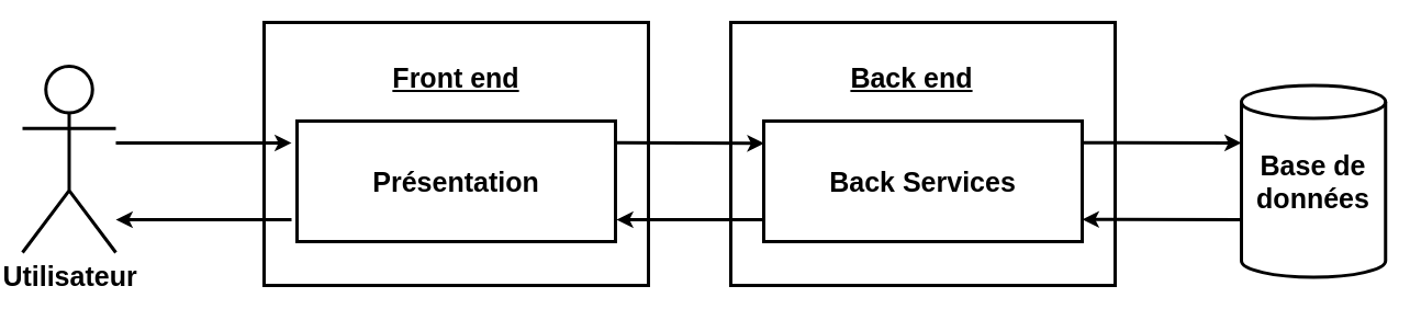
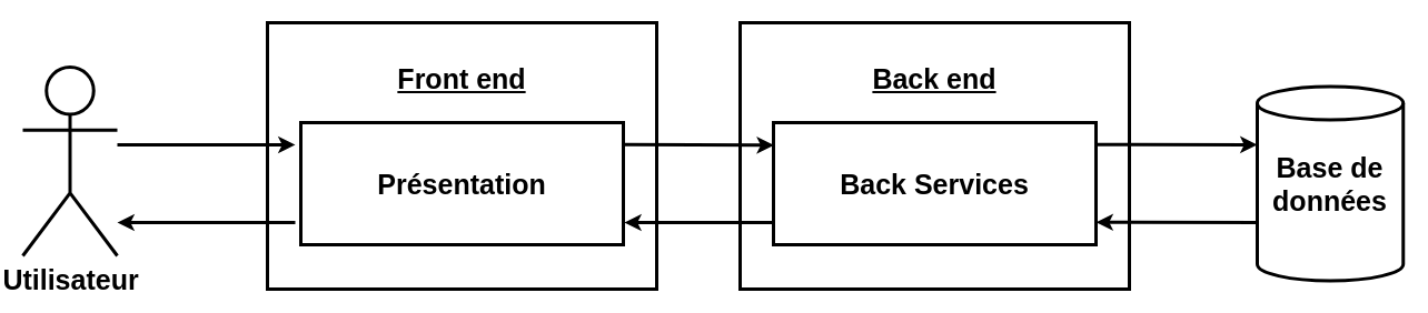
  <mxCell id="0" />
  <mxCell id="1" parent="0" />
  <mxCell id="2" value="" style="rounded=0;whiteSpace=wrap;html=1;fillColor=none;strokeWidth=3;fontSize=25;" vertex="1" parent="1"><mxGeometry x="240" y="20" width="350" height="240" as="geometry" /></mxCell>
  <mxCell id="3" value="" style="rounded=0;whiteSpace=wrap;html=1;fillColor=none;strokeWidth=3;fontSize=25;" vertex="1" parent="1"><mxGeometry x="665" y="20" width="350" height="240" as="geometry" /></mxCell>
  <mxCell id="4" value="&lt;font style=&quot;font-size: 25px;&quot;&gt;&lt;b style=&quot;font-size: 25px;&quot;&gt;Présentation&lt;/b&gt;&lt;/font&gt;" style="rounded=0;whiteSpace=wrap;html=1;strokeWidth=3;fillColor=none;fontSize=25;" vertex="1" parent="1"><mxGeometry x="270" y="110" width="290" height="110" as="geometry" /></mxCell>
  <mxCell id="5" value="&lt;font style=&quot;font-size: 25px&quot;&gt;&lt;b style=&quot;font-size: 25px&quot;&gt;Back Services&lt;/b&gt;&lt;/font&gt;" style="rounded=0;whiteSpace=wrap;html=1;strokeWidth=3;fillColor=none;fontSize=25;" vertex="1" parent="1"><mxGeometry x="695" y="110" width="290" height="110" as="geometry" /></mxCell>
  <mxCell id="6" value="&lt;font style=&quot;font-size: 25px;&quot;&gt;&lt;b style=&quot;font-size: 25px;&quot;&gt;Base de données&lt;/b&gt;&lt;/font&gt;" style="shape=cylinder2;whiteSpace=wrap;html=1;boundedLbl=1;backgroundOutline=1;size=15;strokeWidth=3;fillColor=none;fontSize=25;" vertex="1" parent="1"><mxGeometry x="1130" y="77.5" width="131.25" height="175" as="geometry" /></mxCell>
  <mxCell id="7" value="&lt;font style=&quot;font-size: 25px;&quot;&gt;&lt;b style=&quot;font-size: 25px;&quot;&gt;Utilisateur&lt;/b&gt;&lt;/font&gt;" style="shape=umlActor;verticalLabelPosition=bottom;verticalAlign=top;html=1;outlineConnect=0;strokeWidth=3;fillColor=none;fontSize=25;" vertex="1" parent="1"><mxGeometry x="20" y="60" width="85" height="170" as="geometry" /></mxCell>
- <mxCell id="8" value="&lt;b&gt;&lt;u&gt;Back end&lt;/u&gt;&lt;/b&gt;" style="text;html=1;strokeColor=none;fillColor=none;align=center;verticalAlign=middle;whiteSpace=wrap;rounded=0;fontSize=25;" vertex="1" parent="1"><mxGeometry x="710" y="60" width="240" height="20" as="geometry" /></mxCell>
+ <mxCell id="8" value="&lt;b&gt;&lt;u&gt;Back end&lt;/u&gt;&lt;/b&gt;" style="text;html=1;strokeColor=none;fillColor=none;align=center;verticalAlign=middle;whiteSpace=wrap;rounded=0;fontSize=25;" vertex="1" parent="1"><mxGeometry x="720" y="60" width="240" height="20" as="geometry" /></mxCell>
  <mxCell id="9" value="&lt;b&gt;&lt;u&gt;Front end&lt;/u&gt;&lt;/b&gt;" style="text;html=1;strokeColor=none;fillColor=none;align=center;verticalAlign=middle;whiteSpace=wrap;rounded=0;fontSize=25;" vertex="1" parent="1"><mxGeometry x="295" y="60" width="240" height="20" as="geometry" /></mxCell>
  <mxCell id="10" value="" style="endArrow=classic;html=1;strokeWidth=3;fontSize=25;" edge="1" parent="1"><mxGeometry width="50" height="50" relative="1" as="geometry"><mxPoint x="105" y="130" as="sourcePoint" /><mxPoint x="265" y="130" as="targetPoint" /></mxGeometry></mxCell>
  <mxCell id="11" value="" style="endArrow=classic;html=1;strokeWidth=3;fontSize=25;" edge="1" parent="1"><mxGeometry width="50" height="50" relative="1" as="geometry"><mxPoint x="265" y="200" as="sourcePoint" /><mxPoint x="105" y="200" as="targetPoint" /></mxGeometry></mxCell>
  <mxCell id="12" value="" style="endArrow=classic;html=1;strokeWidth=3;fontSize=25;entryX=0.001;entryY=0.185;entryDx=0;entryDy=0;entryPerimeter=0;" edge="1" parent="1" target="5"><mxGeometry width="50" height="50" relative="1" as="geometry"><mxPoint x="560" y="129.76" as="sourcePoint" /><mxPoint x="690" y="130" as="targetPoint" /></mxGeometry></mxCell>
  <mxCell id="13" value="" style="endArrow=classic;html=1;strokeWidth=3;fontSize=25;entryX=1.003;entryY=0.818;entryDx=0;entryDy=0;entryPerimeter=0;" edge="1" parent="1" target="4"><mxGeometry width="50" height="50" relative="1" as="geometry"><mxPoint x="695" y="200" as="sourcePoint" /><mxPoint x="565" y="199.76" as="targetPoint" /></mxGeometry></mxCell>
  <mxCell id="14" value="" style="endArrow=classic;html=1;strokeWidth=3;fontSize=25;" edge="1" parent="1"><mxGeometry width="50" height="50" relative="1" as="geometry"><mxPoint x="985" y="129.71" as="sourcePoint" /><mxPoint x="1130" y="130" as="targetPoint" /></mxGeometry></mxCell>
  <mxCell id="15" value="" style="endArrow=classic;html=1;strokeWidth=3;fontSize=25;" edge="1" parent="1"><mxGeometry width="50" height="50" relative="1" as="geometry"><mxPoint x="1130" y="200" as="sourcePoint" /><mxPoint x="985" y="199.71" as="targetPoint" /></mxGeometry></mxCell>
